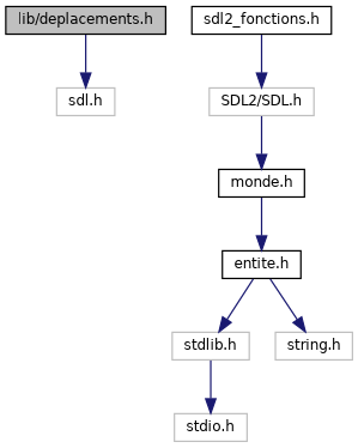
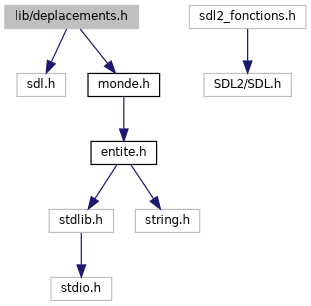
  digraph {
    node [color=grey75 fillcolor=white fontname=Helvetica fontsize=10 shape=record style=filled]
    edge [color=midnightblue fontname=Helvetica fontsize=10 labelfontname=Helvetica labelfontsize=10 style=solid]
-   n1 [color=black fillcolor=grey75 fontcolor=black height=0.2 label="lib/deplacements.h" width=0.4]
+   n1 [fillcolor=grey75 fontcolor=black height=0.2 label="lib/deplacements.h" width=0.4]
    n2 [height=0.2 label="sdl.h" width=0.4]
    n3 [color=black height=0.2 label="monde.h" width=0.4]
    n4 [color=black height=0.2 label="entite.h" width=0.4]
-   n5 [color=black height=0.2 label="sdl2_fonctions.h" width=0.4]
+   n5 [height=0.2 label="sdl2_fonctions.h" width=0.4]
    n6 [height=0.2 label="SDL2/SDL.h" width=0.4]
    n7 [height=0.2 label="stdlib.h" width=0.4]
    n8 [height=0.2 label="string.h" width=0.4]
    n9 [height=0.2 label="stdio.h" width=0.4]
    n1 -> n2
-   n6 -> n3
+   n1 -> n3
    n3 -> n4
    n4 -> n7
    n4 -> n8
    n5 -> n6
    n7 -> n9
  }
